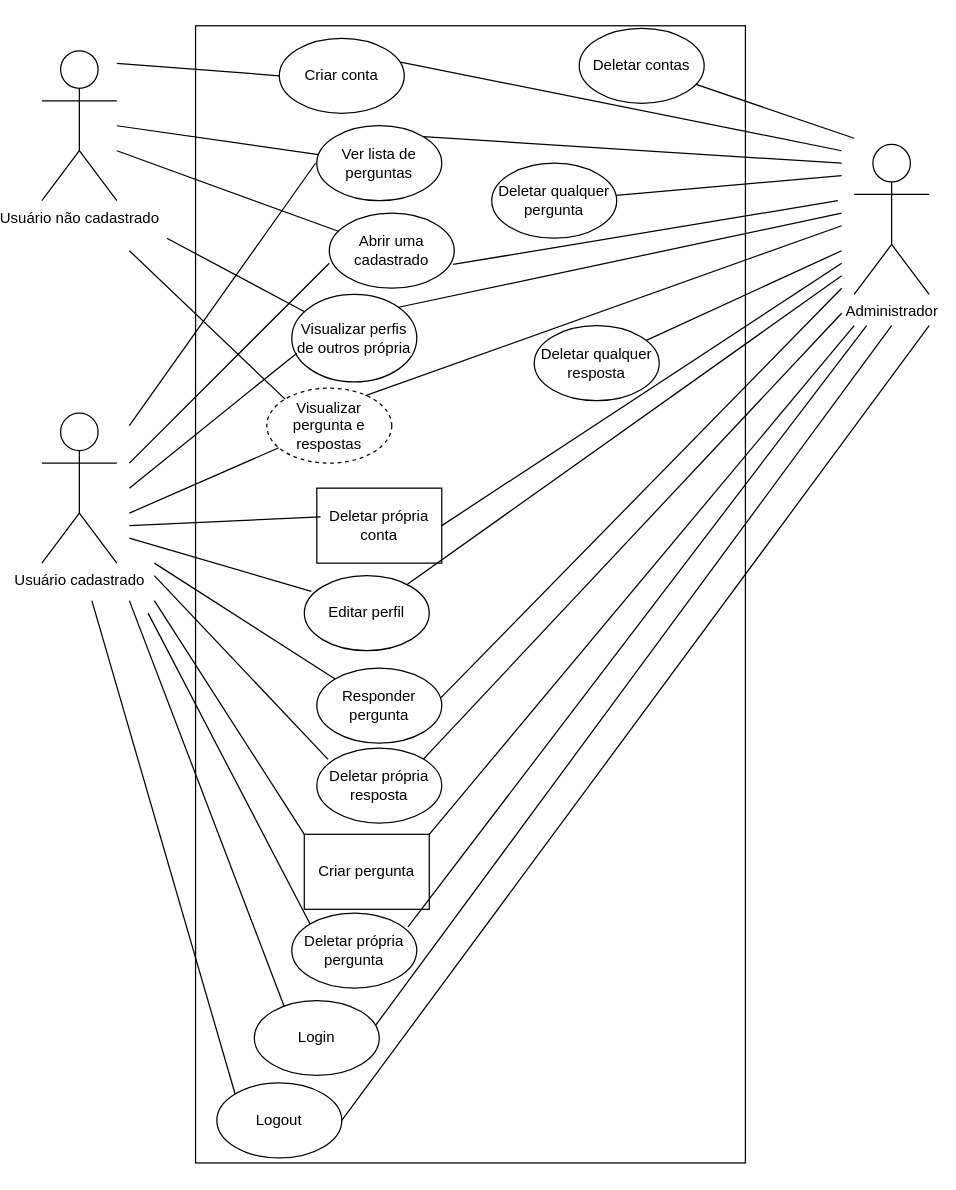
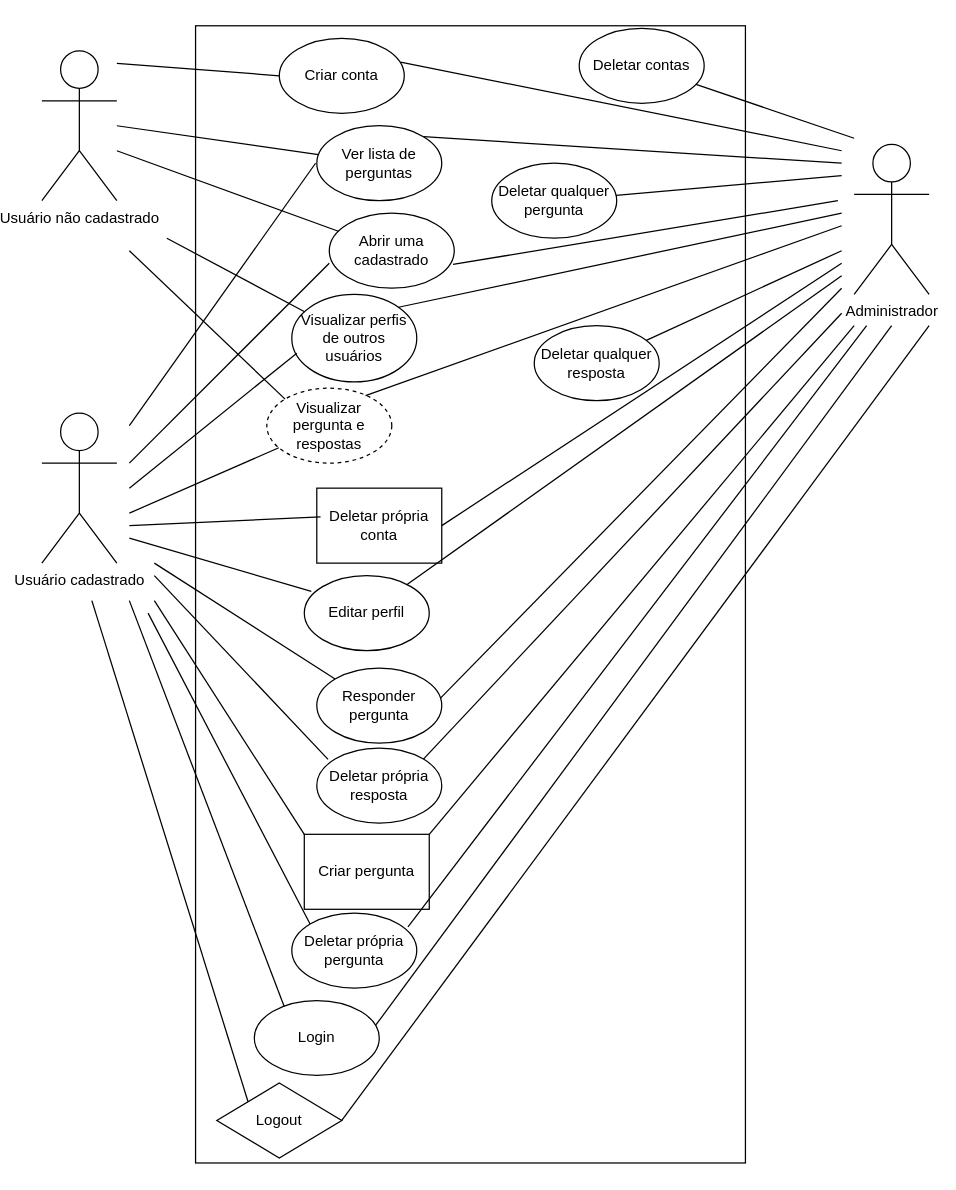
  <mxCell id="0" />
  <mxCell id="1" parent="0" />
  <mxCell id="2" value="" style="rounded=0;whiteSpace=wrap;html=1;fillColor=none;" vertex="1" parent="1"><mxGeometry x="143" y="20" width="440" height="910" as="geometry" /></mxCell>
  <mxCell id="3" value="Usuário não cadastrado" style="shape=umlActor;verticalLabelPosition=bottom;labelBackgroundColor=#ffffff;verticalAlign=top;html=1;outlineConnect=0;fillColor=none;" vertex="1" parent="1"><mxGeometry x="20" y="40" width="60" height="120" as="geometry" /></mxCell>
  <mxCell id="4" value="Administrador" style="shape=umlActor;verticalLabelPosition=bottom;labelBackgroundColor=#ffffff;verticalAlign=top;html=1;outlineConnect=0;fillColor=none;" vertex="1" parent="1"><mxGeometry x="670" y="115" width="60" height="120" as="geometry" /></mxCell>
  <mxCell id="5" value="Criar conta" style="ellipse;whiteSpace=wrap;html=1;fillColor=none;" vertex="1" parent="1"><mxGeometry x="210" y="30" width="100" height="60" as="geometry" /></mxCell>
  <mxCell id="6" value="Usuário cadastrado" style="shape=umlActor;verticalLabelPosition=bottom;labelBackgroundColor=#ffffff;verticalAlign=top;html=1;outlineConnect=0;fillColor=none;" vertex="1" parent="1"><mxGeometry x="20" y="330" width="60" height="120" as="geometry" /></mxCell>
  <mxCell id="7" value="Ver lista de perguntas" style="ellipse;whiteSpace=wrap;html=1;fillColor=none;" vertex="1" parent="1"><mxGeometry x="240" y="100" width="100" height="60" as="geometry" /></mxCell>
  <mxCell id="8" value="Abrir uma cadastrado" style="ellipse;whiteSpace=wrap;html=1;fillColor=none;" vertex="1" parent="1"><mxGeometry x="250" y="170" width="100" height="60" as="geometry" /></mxCell>
  <mxCell id="9" value="Visualizar pergunta e respostas" style="ellipse;whiteSpace=wrap;html=1;fillColor=none;dashed=1;" vertex="1" parent="1"><mxGeometry x="200" y="310" width="100" height="60" as="geometry" /></mxCell>
  <mxCell id="10" value="Deletar própria conta" style="whiteSpace=wrap;html=1;fillColor=none;rounded=0;" vertex="1" parent="1"><mxGeometry x="240" y="390" width="100" height="60" as="geometry" /></mxCell>
  <mxCell id="11" value="Editar perfil" style="ellipse;whiteSpace=wrap;html=1;fillColor=none;" vertex="1" parent="1"><mxGeometry x="230" y="460" width="100" height="60" as="geometry" /></mxCell>
  <mxCell id="12" value="Responder pergunta" style="ellipse;whiteSpace=wrap;html=1;fillColor=none;" vertex="1" parent="1"><mxGeometry x="240" y="534" width="100" height="60" as="geometry" /></mxCell>
  <mxCell id="13" value="Criar pergunta" style="whiteSpace=wrap;html=1;fillColor=none;rounded=0;" vertex="1" parent="1"><mxGeometry x="230" y="667" width="100" height="60" as="geometry" /></mxCell>
  <mxCell id="14" value="Login&lt;br&gt;" style="ellipse;whiteSpace=wrap;html=1;fillColor=none;" vertex="1" parent="1"><mxGeometry x="190" y="800" width="100" height="60" as="geometry" /></mxCell>
- <mxCell id="15" value="Logout" style="ellipse;whiteSpace=wrap;html=1;fillColor=none;" vertex="1" parent="1"><mxGeometry x="160" y="866" width="100" height="60" as="geometry" /></mxCell>
+ <mxCell id="15" value="Logout" style="rhombus;whiteSpace=wrap;html=1;fillColor=none;" vertex="1" parent="1"><mxGeometry x="160" y="866" width="100" height="60" as="geometry" /></mxCell>
  <mxCell id="16" value="" style="endArrow=none;html=1;" edge="1" parent="1"><mxGeometry width="50" height="50" relative="1" as="geometry"><mxPoint x="80" y="50" as="sourcePoint" /><mxPoint x="210" y="60" as="targetPoint" /></mxGeometry></mxCell>
  <mxCell id="17" value="" style="endArrow=none;html=1;" edge="1" parent="1" target="7"><mxGeometry width="50" height="50" relative="1" as="geometry"><mxPoint x="80" y="100" as="sourcePoint" /><mxPoint x="240" y="109" as="targetPoint" /></mxGeometry></mxCell>
  <mxCell id="18" value="" style="endArrow=none;html=1;" edge="1" parent="1" target="8"><mxGeometry width="50" height="50" relative="1" as="geometry"><mxPoint x="80" y="120" as="sourcePoint" /><mxPoint x="260" y="225" as="targetPoint" /></mxGeometry></mxCell>
- <mxCell id="19" value="Visualizar perfis de outros própria" style="ellipse;whiteSpace=wrap;html=1;fillColor=none;" vertex="1" parent="1"><mxGeometry x="220" y="235" width="100" height="70" as="geometry" /></mxCell>
+ <mxCell id="19" value="Visualizar perfis de outros usuários" style="ellipse;whiteSpace=wrap;html=1;fillColor=none;" vertex="1" parent="1"><mxGeometry x="220" y="235" width="100" height="70" as="geometry" /></mxCell>
  <mxCell id="20" value="" style="endArrow=none;html=1;" edge="1" parent="1" target="19"><mxGeometry width="50" height="50" relative="1" as="geometry"><mxPoint x="120" y="190" as="sourcePoint" /><mxPoint x="240" y="250" as="targetPoint" /></mxGeometry></mxCell>
  <mxCell id="21" value="" style="endArrow=none;html=1;entryX=0;entryY=0;entryDx=0;entryDy=0;" edge="1" parent="1" target="9"><mxGeometry width="50" height="50" relative="1" as="geometry"><mxPoint x="90" y="200" as="sourcePoint" /><mxPoint x="190" y="290" as="targetPoint" /></mxGeometry></mxCell>
  <mxCell id="22" value="" style="endArrow=none;html=1;" edge="1" parent="1"><mxGeometry width="50" height="50" relative="1" as="geometry"><mxPoint x="90" y="340" as="sourcePoint" /><mxPoint x="239" y="130" as="targetPoint" /></mxGeometry></mxCell>
  <mxCell id="23" value="" style="endArrow=none;html=1;" edge="1" parent="1"><mxGeometry width="50" height="50" relative="1" as="geometry"><mxPoint x="90" y="370" as="sourcePoint" /><mxPoint x="250" y="210" as="targetPoint" /></mxGeometry></mxCell>
  <mxCell id="24" value="" style="endArrow=none;html=1;entryX=0.04;entryY=0.671;entryDx=0;entryDy=0;entryPerimeter=0;" edge="1" parent="1" target="19"><mxGeometry width="50" height="50" relative="1" as="geometry"><mxPoint x="90" y="390" as="sourcePoint" /><mxPoint x="240" y="270" as="targetPoint" /></mxGeometry></mxCell>
  <mxCell id="25" value="" style="endArrow=none;html=1;" edge="1" parent="1" target="9"><mxGeometry width="50" height="50" relative="1" as="geometry"><mxPoint x="90" y="410" as="sourcePoint" /><mxPoint x="230" y="360" as="targetPoint" /></mxGeometry></mxCell>
  <mxCell id="26" value="" style="endArrow=none;html=1;entryX=0.03;entryY=0.383;entryDx=0;entryDy=0;entryPerimeter=0;" edge="1" parent="1" target="10"><mxGeometry width="50" height="50" relative="1" as="geometry"><mxPoint x="90" y="420" as="sourcePoint" /><mxPoint x="230.1" y="407.675" as="targetPoint" /></mxGeometry></mxCell>
  <mxCell id="27" value="" style="endArrow=none;html=1;entryX=0;entryY=0;entryDx=0;entryDy=0;" edge="1" parent="1" target="12"><mxGeometry width="50" height="50" relative="1" as="geometry"><mxPoint x="110" y="450" as="sourcePoint" /><mxPoint x="255" y="479" as="targetPoint" /></mxGeometry></mxCell>
  <mxCell id="28" value="" style="endArrow=none;html=1;entryX=0;entryY=0;entryDx=0;entryDy=0;" edge="1" parent="1" target="13"><mxGeometry width="50" height="50" relative="1" as="geometry"><mxPoint x="110" y="480" as="sourcePoint" /><mxPoint x="265" y="489" as="targetPoint" /></mxGeometry></mxCell>
  <mxCell id="29" value="" style="endArrow=none;html=1;entryX=0.24;entryY=0.083;entryDx=0;entryDy=0;entryPerimeter=0;" edge="1" parent="1" target="14"><mxGeometry width="50" height="50" relative="1" as="geometry"><mxPoint x="90" y="480" as="sourcePoint" /><mxPoint x="275" y="499" as="targetPoint" /></mxGeometry></mxCell>
  <mxCell id="30" value="" style="endArrow=none;html=1;entryX=0.056;entryY=0.21;entryDx=0;entryDy=0;entryPerimeter=0;" edge="1" parent="1" target="11"><mxGeometry width="50" height="50" relative="1" as="geometry"><mxPoint x="90" y="430" as="sourcePoint" /><mxPoint x="253.2" y="423" as="targetPoint" /></mxGeometry></mxCell>
  <mxCell id="31" value="" style="endArrow=none;html=1;entryX=0;entryY=0;entryDx=0;entryDy=0;" edge="1" parent="1" target="15"><mxGeometry width="50" height="50" relative="1" as="geometry"><mxPoint x="60" y="480" as="sourcePoint" /><mxPoint x="178" y="819" as="targetPoint" /></mxGeometry></mxCell>
  <mxCell id="32" value="Deletar contas" style="ellipse;whiteSpace=wrap;html=1;fillColor=none;" vertex="1" parent="1"><mxGeometry x="450" y="22" width="100" height="60" as="geometry" /></mxCell>
  <mxCell id="33" value="Deletar qualquer pergunta" style="ellipse;whiteSpace=wrap;html=1;fillColor=none;" vertex="1" parent="1"><mxGeometry x="380" y="130" width="100" height="60" as="geometry" /></mxCell>
  <mxCell id="34" value="Deletar qualquer resposta" style="ellipse;whiteSpace=wrap;html=1;fillColor=none;" vertex="1" parent="1"><mxGeometry x="414" y="260" width="100" height="60" as="geometry" /></mxCell>
  <mxCell id="35" value="Deletar própria pergunta" style="ellipse;whiteSpace=wrap;html=1;fillColor=none;" vertex="1" parent="1"><mxGeometry x="220" y="730" width="100" height="60" as="geometry" /></mxCell>
  <mxCell id="36" value="Deletar própria resposta" style="ellipse;whiteSpace=wrap;html=1;fillColor=none;" vertex="1" parent="1"><mxGeometry x="240" y="598" width="100" height="60" as="geometry" /></mxCell>
  <mxCell id="37" value="" style="endArrow=none;html=1;entryX=0.09;entryY=0.15;entryDx=0;entryDy=0;entryPerimeter=0;" edge="1" parent="1" target="36"><mxGeometry width="50" height="50" relative="1" as="geometry"><mxPoint x="110" y="460" as="sourcePoint" /><mxPoint x="260" y="580.5" as="targetPoint" /></mxGeometry></mxCell>
  <mxCell id="38" value="" style="endArrow=none;html=1;entryX=0;entryY=0;entryDx=0;entryDy=0;" edge="1" parent="1" target="35"><mxGeometry width="50" height="50" relative="1" as="geometry"><mxPoint x="105" y="490" as="sourcePoint" /><mxPoint x="240" y="697" as="targetPoint" /></mxGeometry></mxCell>
  <mxCell id="39" value="" style="endArrow=none;html=1;" edge="1" parent="1" source="32"><mxGeometry width="50" height="50" relative="1" as="geometry"><mxPoint x="530" y="60" as="sourcePoint" /><mxPoint x="670" y="110" as="targetPoint" /></mxGeometry></mxCell>
  <mxCell id="40" value="" style="endArrow=none;html=1;exitX=0.97;exitY=0.317;exitDx=0;exitDy=0;exitPerimeter=0;" edge="1" parent="1" source="5"><mxGeometry width="50" height="50" relative="1" as="geometry"><mxPoint x="390" y="90" as="sourcePoint" /><mxPoint x="660" y="120" as="targetPoint" /></mxGeometry></mxCell>
  <mxCell id="41" value="" style="endArrow=none;html=1;exitX=1;exitY=0;exitDx=0;exitDy=0;" edge="1" parent="1" source="7"><mxGeometry width="50" height="50" relative="1" as="geometry"><mxPoint x="403.465" y="99.829" as="sourcePoint" /><mxPoint x="660" y="130" as="targetPoint" /></mxGeometry></mxCell>
  <mxCell id="42" value="" style="endArrow=none;html=1;" edge="1" parent="1" source="33"><mxGeometry width="50" height="50" relative="1" as="geometry"><mxPoint x="563.465" y="86.829" as="sourcePoint" /><mxPoint x="660" y="140" as="targetPoint" /></mxGeometry></mxCell>
  <mxCell id="43" value="" style="endArrow=none;html=1;exitX=0.99;exitY=0.683;exitDx=0;exitDy=0;exitPerimeter=0;" edge="1" parent="1" source="8"><mxGeometry width="50" height="50" relative="1" as="geometry"><mxPoint x="529.965" y="169.829" as="sourcePoint" /><mxPoint x="657" y="160" as="targetPoint" /></mxGeometry></mxCell>
  <mxCell id="44" value="" style="endArrow=none;html=1;exitX=1;exitY=0;exitDx=0;exitDy=0;" edge="1" parent="1" source="19"><mxGeometry width="50" height="50" relative="1" as="geometry"><mxPoint x="583.465" y="106.829" as="sourcePoint" /><mxPoint x="660" y="170" as="targetPoint" /></mxGeometry></mxCell>
  <mxCell id="45" value="" style="endArrow=none;html=1;exitX=0.79;exitY=0.1;exitDx=0;exitDy=0;exitPerimeter=0;" edge="1" parent="1" source="9"><mxGeometry width="50" height="50" relative="1" as="geometry"><mxPoint x="285" y="319" as="sourcePoint" /><mxPoint x="660" y="180" as="targetPoint" /></mxGeometry></mxCell>
  <mxCell id="46" value="" style="endArrow=none;html=1;" edge="1" parent="1" source="34"><mxGeometry width="50" height="50" relative="1" as="geometry"><mxPoint x="603.465" y="126.829" as="sourcePoint" /><mxPoint x="660" y="200" as="targetPoint" /></mxGeometry></mxCell>
  <mxCell id="47" value="" style="endArrow=none;html=1;exitX=1;exitY=0.5;exitDx=0;exitDy=0;" edge="1" parent="1" source="10"><mxGeometry width="50" height="50" relative="1" as="geometry"><mxPoint x="613.465" y="136.829" as="sourcePoint" /><mxPoint x="660" y="210" as="targetPoint" /></mxGeometry></mxCell>
  <mxCell id="48" value="" style="endArrow=none;html=1;" edge="1" parent="1" source="11"><mxGeometry width="50" height="50" relative="1" as="geometry"><mxPoint x="528.411" y="280.794" as="sourcePoint" /><mxPoint x="660" y="220" as="targetPoint" /></mxGeometry></mxCell>
  <mxCell id="49" value="" style="endArrow=none;html=1;exitX=0.99;exitY=0.4;exitDx=0;exitDy=0;exitPerimeter=0;" edge="1" parent="1" source="12"><mxGeometry width="50" height="50" relative="1" as="geometry"><mxPoint x="538.411" y="290.794" as="sourcePoint" /><mxPoint x="660" y="230" as="targetPoint" /></mxGeometry></mxCell>
  <mxCell id="50" value="" style="endArrow=none;html=1;exitX=1;exitY=0;exitDx=0;exitDy=0;" edge="1" parent="1" source="36"><mxGeometry width="50" height="50" relative="1" as="geometry"><mxPoint x="548.411" y="300.794" as="sourcePoint" /><mxPoint x="660" y="250" as="targetPoint" /></mxGeometry></mxCell>
  <mxCell id="51" value="" style="endArrow=none;html=1;exitX=1;exitY=0;exitDx=0;exitDy=0;" edge="1" parent="1" source="13"><mxGeometry width="50" height="50" relative="1" as="geometry"><mxPoint x="558.411" y="310.794" as="sourcePoint" /><mxPoint x="670" y="260" as="targetPoint" /></mxGeometry></mxCell>
  <mxCell id="52" value="" style="endArrow=none;html=1;exitX=0.93;exitY=0.183;exitDx=0;exitDy=0;exitPerimeter=0;" edge="1" parent="1" source="35"><mxGeometry width="50" height="50" relative="1" as="geometry"><mxPoint x="349.911" y="789.794" as="sourcePoint" /><mxPoint x="680" y="260" as="targetPoint" /></mxGeometry></mxCell>
  <mxCell id="53" value="" style="endArrow=none;html=1;exitX=0.97;exitY=0.333;exitDx=0;exitDy=0;exitPerimeter=0;" edge="1" parent="1" source="14"><mxGeometry width="50" height="50" relative="1" as="geometry"><mxPoint x="319.911" y="859.794" as="sourcePoint" /><mxPoint x="700" y="260" as="targetPoint" /></mxGeometry></mxCell>
  <mxCell id="54" value="" style="endArrow=none;html=1;exitX=1;exitY=0.5;exitDx=0;exitDy=0;" edge="1" parent="1" source="15"><mxGeometry width="50" height="50" relative="1" as="geometry"><mxPoint x="369.911" y="809.794" as="sourcePoint" /><mxPoint x="730" y="260" as="targetPoint" /></mxGeometry></mxCell>
